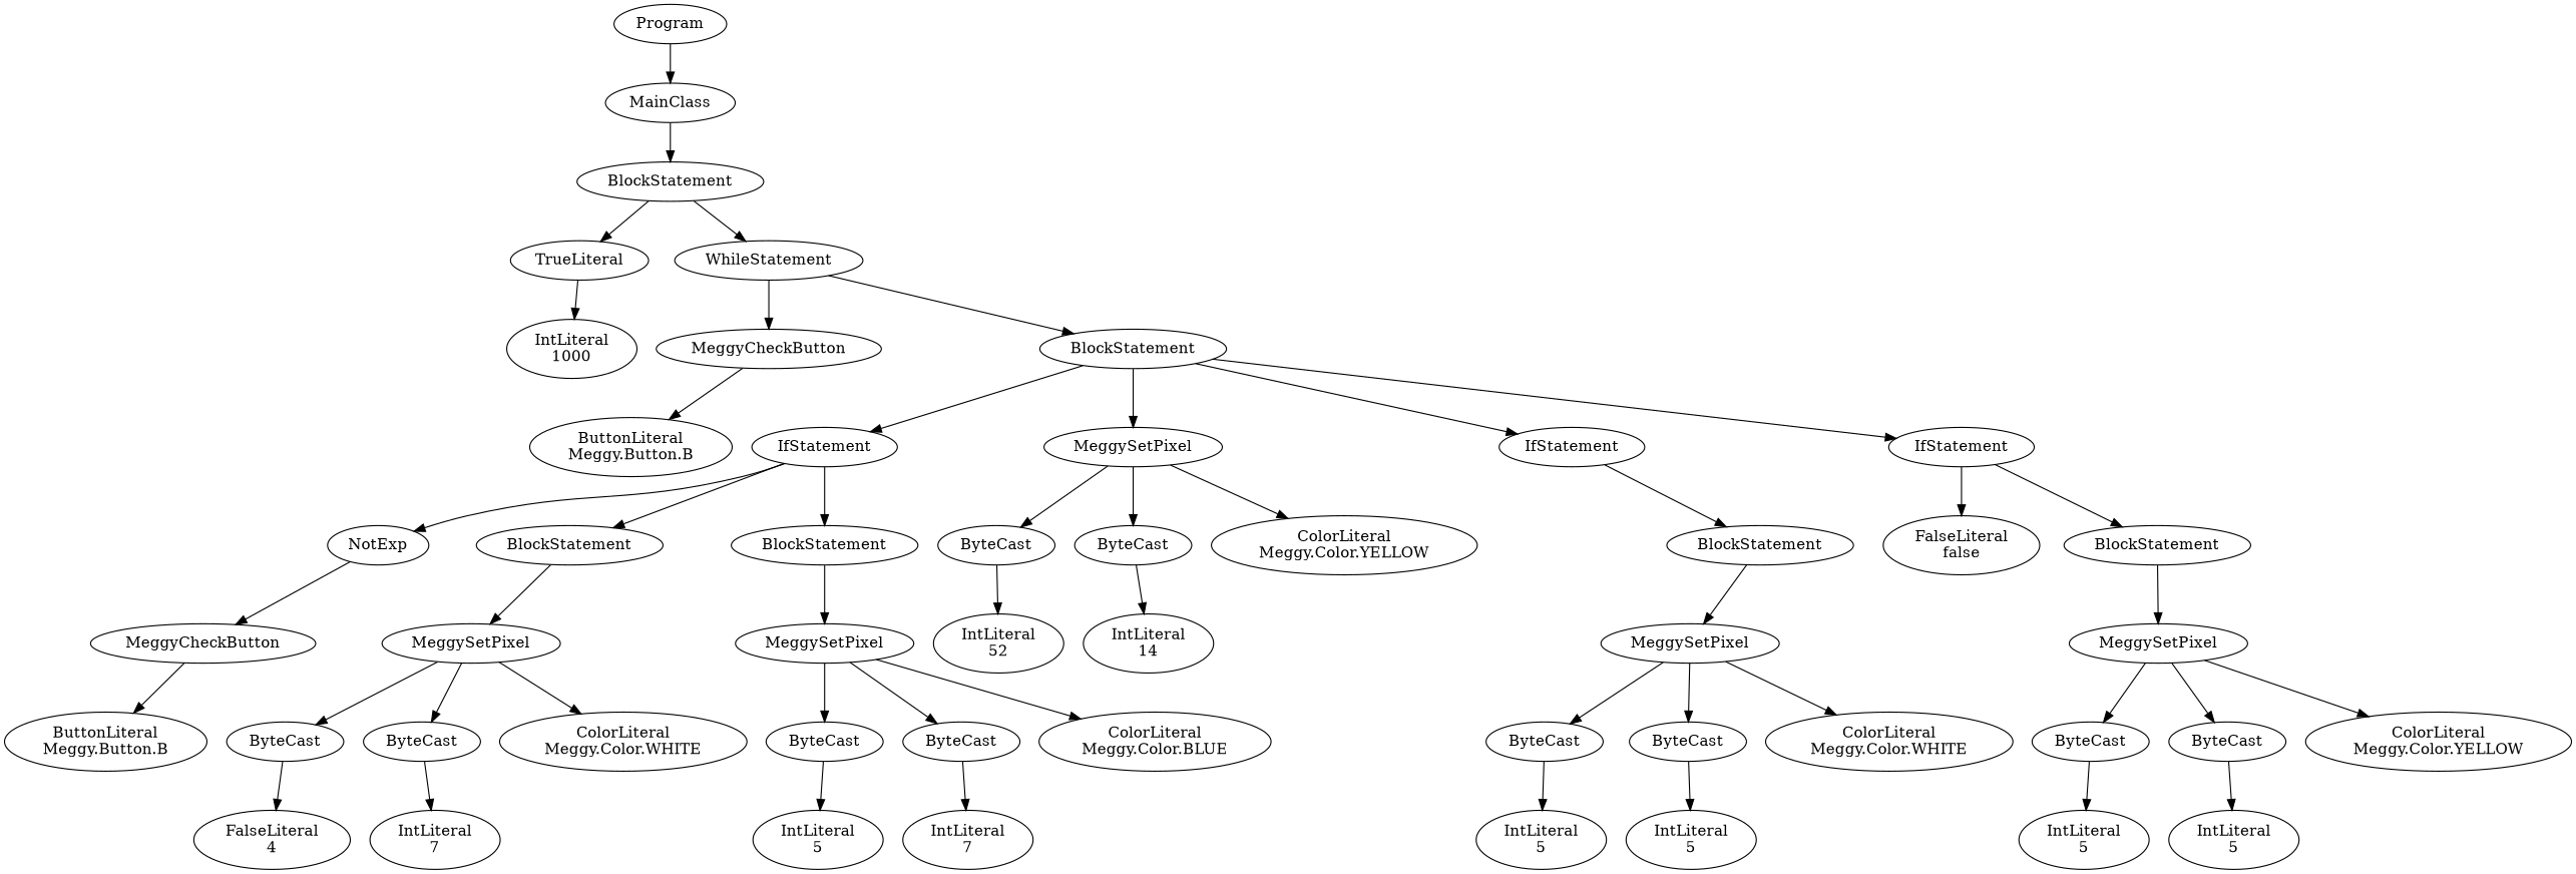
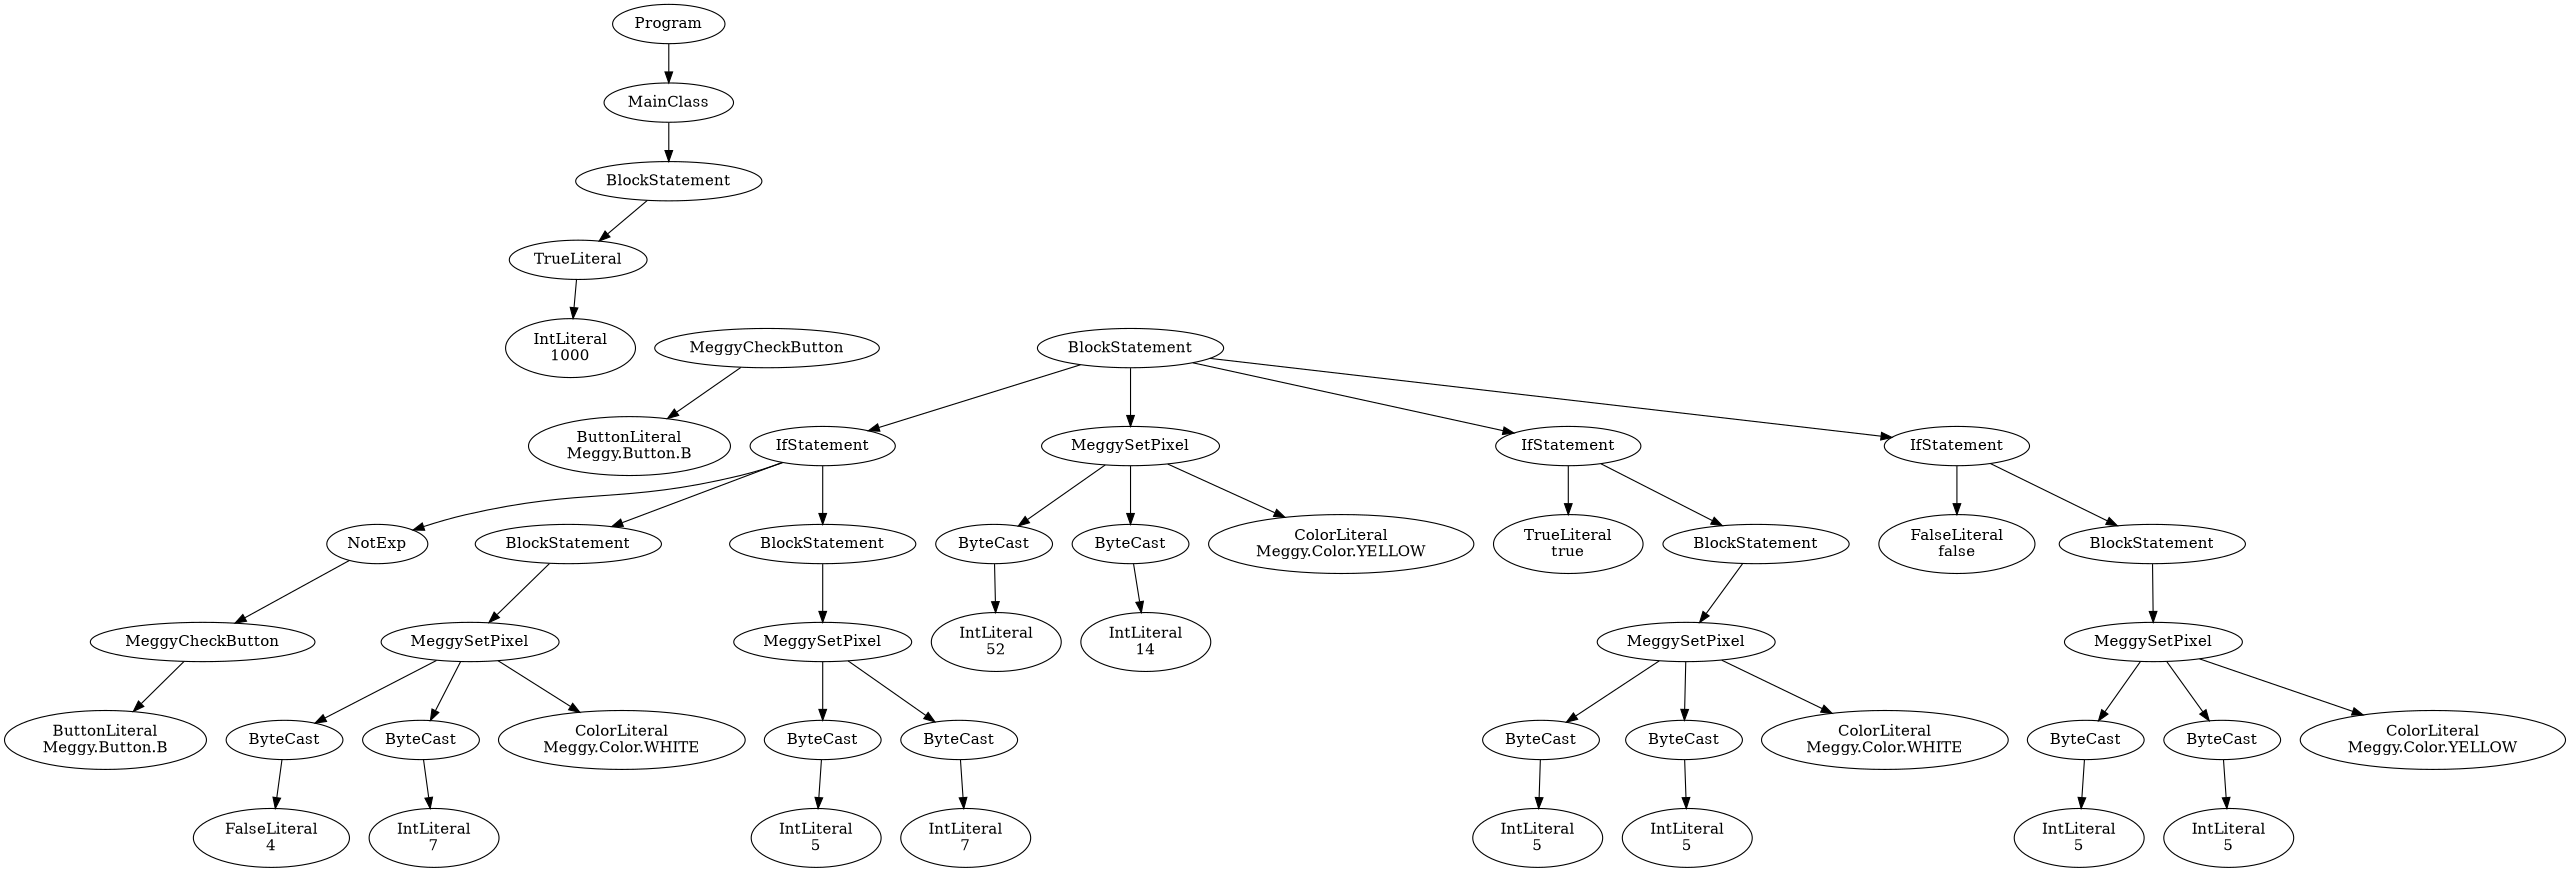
  digraph {
    n1 [label=Program]
    n2 [label=MainClass]
    n3 [label=BlockStatement]
    n4 [label=TrueLiteral]
-   n5 [label=WhileStatement]
    n6 [label="IntLiteral\n1000"]
    n7 [label=MeggyCheckButton]
    n8 [label=BlockStatement]
    n9 [label="ButtonLiteral\nMeggy.Button.B"]
    n10 [label=IfStatement]
    n11 [label=MeggySetPixel]
    n12 [label=IfStatement]
    n13 [label=IfStatement]
    n14 [label=NotExp]
    n15 [label=BlockStatement]
    n16 [label=BlockStatement]
    n17 [label=ByteCast]
    n18 [label=ByteCast]
    n19 [label="ColorLiteral\nMeggy.Color.YELLOW"]
+   n20 [label="TrueLiteral\ntrue"]
    n21 [label=BlockStatement]
    n22 [label="FalseLiteral\nfalse"]
    n23 [label=BlockStatement]
    n24 [label=MeggyCheckButton]
    n25 [label=MeggySetPixel]
    n26 [label=MeggySetPixel]
    n27 [label="ButtonLiteral\nMeggy.Button.B"]
    n28 [label=ByteCast]
    n29 [label=ByteCast]
    n30 [label="ColorLiteral\nMeggy.Color.WHITE"]
    n31 [label="FalseLiteral\n4"]
    n32 [label="IntLiteral\n7"]
    n33 [label=ByteCast]
    n34 [label=ByteCast]
-   n35 [label="ColorLiteral\nMeggy.Color.BLUE"]
    n36 [label="IntLiteral\n5"]
    n37 [label="IntLiteral\n7"]
    n38 [label="IntLiteral\n52"]
    n39 [label="IntLiteral\n14"]
    n40 [label=MeggySetPixel]
    n41 [label=ByteCast]
    n42 [label=ByteCast]
    n43 [label="ColorLiteral\nMeggy.Color.WHITE"]
    n44 [label="IntLiteral\n5"]
    n45 [label="IntLiteral\n5"]
    n46 [label=MeggySetPixel]
    n47 [label=ByteCast]
    n48 [label=ByteCast]
    n49 [label="ColorLiteral\nMeggy.Color.YELLOW"]
    n50 [label="IntLiteral\n5"]
    n51 [label="IntLiteral\n5"]
    n1 -> n2
    n2 -> n3
    n3 -> n4
-   n3 -> n5
    n4 -> n6
-   n5 -> n7
-   n5 -> n8
    n7 -> n9
    n8 -> n10
    n8 -> n11
    n8 -> n12
    n8 -> n13
    n10 -> n14
    n10 -> n15
    n10 -> n16
    n11 -> n17
    n11 -> n18
    n11 -> n19
+   n12 -> n20
    n12 -> n21
    n13 -> n22
    n13 -> n23
    n14 -> n24
    n15 -> n25
    n16 -> n26
    n17 -> n38
    n18 -> n39
    n21 -> n40
    n23 -> n46
    n24 -> n27
    n25 -> n28
    n25 -> n29
    n25 -> n30
    n26 -> n33
    n26 -> n34
-   n26 -> n35
    n28 -> n31
    n29 -> n32
    n33 -> n36
    n34 -> n37
    n40 -> n41
    n40 -> n42
    n40 -> n43
    n41 -> n44
    n42 -> n45
    n46 -> n47
    n46 -> n48
    n46 -> n49
    n47 -> n50
    n48 -> n51
  }
